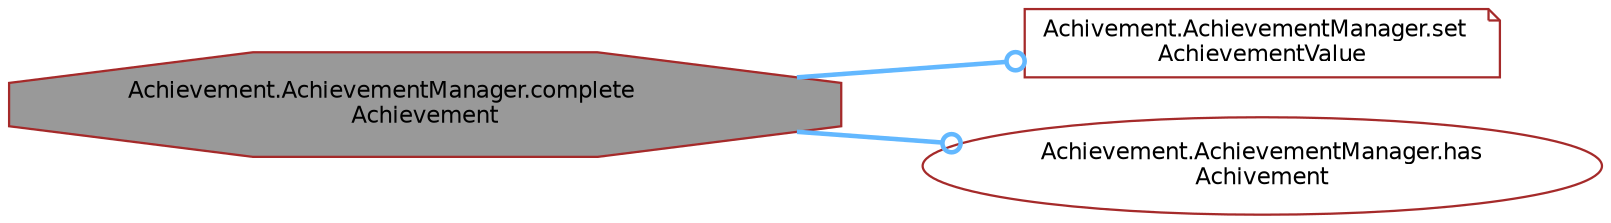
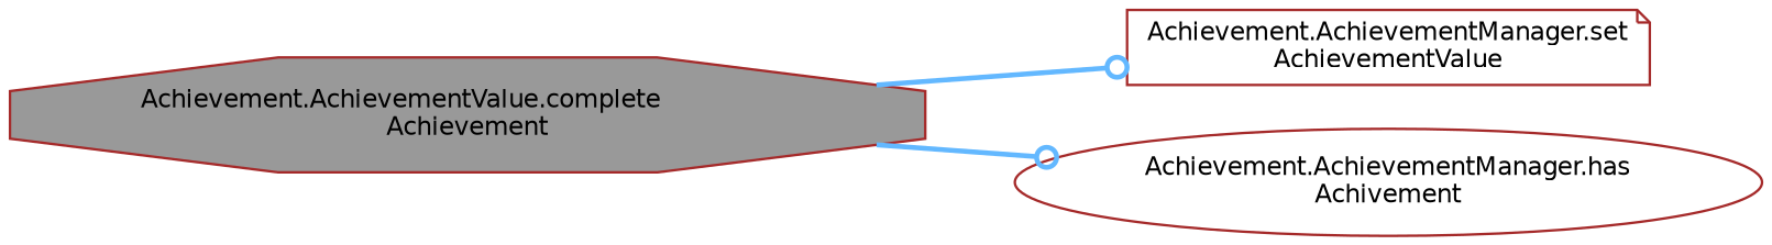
  digraph {
    rankdir=LR
    node [color=brown fillcolor=white fontname=Helvetica fontsize=10 style=filled]
    edge [arrowhead=odot color=steelblue1 fontname=Helvetica fontsize=10 labelfontname=Helvetica labelfontsize=10 style=bold]
-   n1 [fillcolor=grey60 fontcolor=black height=0.2 label="Achievement.AchievementManager.complete\lAchievement" shape=octagon width=0.4]
-   n2 [height=0.2 label="Achivement.AchievementManager.set\lAchievementValue" shape=note width=0.4]
+   n1 [fillcolor=grey60 fontcolor=black height=0.2 label="Achievement.AchievementValue.complete\lAchievement" shape=octagon width=0.4]
+   n2 [height=0.2 label="Achievement.AchievementManager.set\lAchievementValue" shape=note width=0.4]
    n3 [height=0.2 label="Achievement.AchievementManager.has\lAchivement" shape=ellipse width=0.4]
    n1 -> n2
    n1 -> n3
  }
